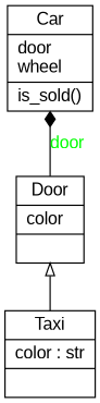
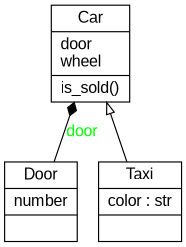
  digraph {
    fontname="Liberation Sans"
    rankdir=BT
    node [fontname="Liberation Sans" shape=record]
    edge [arrowtail=none fontname="Liberation Sans"]
    n1 [label="{Car|door\lwheel\l|is_sold()\l}"]
-   n2 [label="{Door|color\l|}"]
+   n2 [label="{Door|number\l|}"]
    n3 [label="{Taxi|color : str\l|}"]
    n2 -> n1 [arrowhead=diamond fontcolor=green label=door style=solid]
-   n3 -> n2 [arrowhead=empty]
+   n3 -> n1 [arrowhead=empty]
  }
